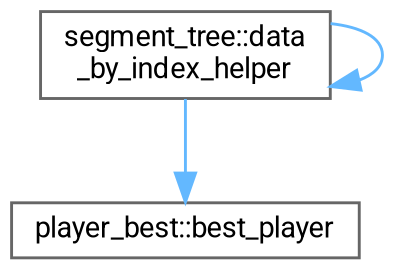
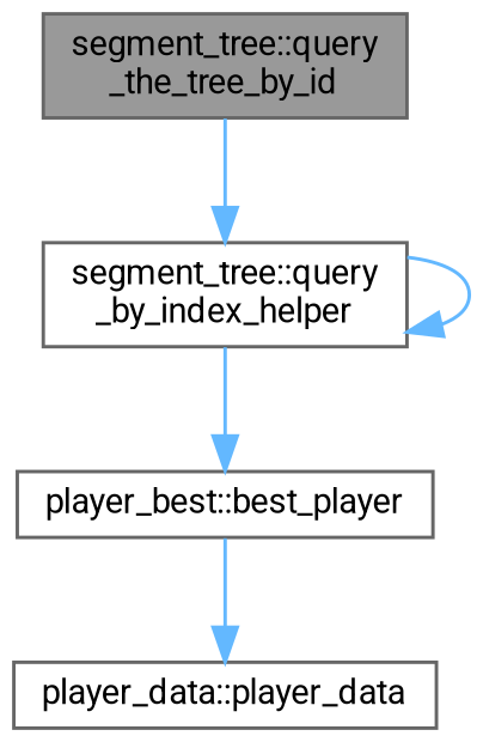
  digraph {
    fontname=Roboto
    rankdir=TB
    node [color=grey40 fillcolor=white fontname=Roboto fontsize=10 shape=box style=filled]
    edge [color=steelblue1 fontname=Roboto fontsize=10 labelfontname=Helvetica labelfontsize=10 style=solid]
-   n2 [height=0.2 label="segment_tree::data\l_by_index_helper" width=0.4]
+   n1 [color=gray40 fillcolor=grey60 fontcolor=black height=0.2 label="segment_tree::query\l_the_tree_by_id" width=0.4]
+   n2 [height=0.2 label="segment_tree::query\l_by_index_helper" width=0.4]
    n3 [height=0.2 label="player_best::best_player" width=0.4]
+   n4 [height=0.2 label="player_data::player_data" width=0.4]
+   n1 -> n2
    n2 -> n2
    n2 -> n3
+   n3 -> n4
  }
